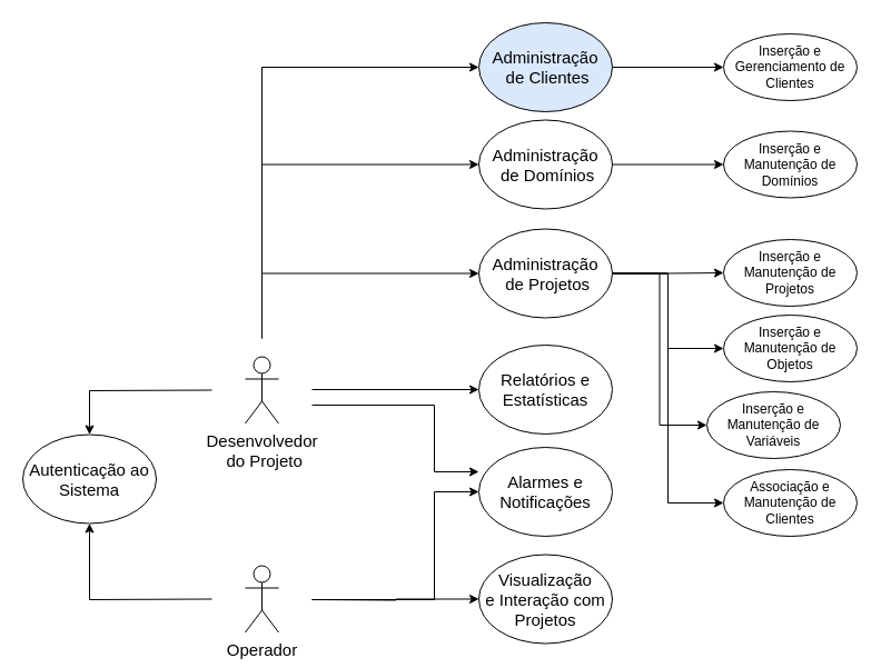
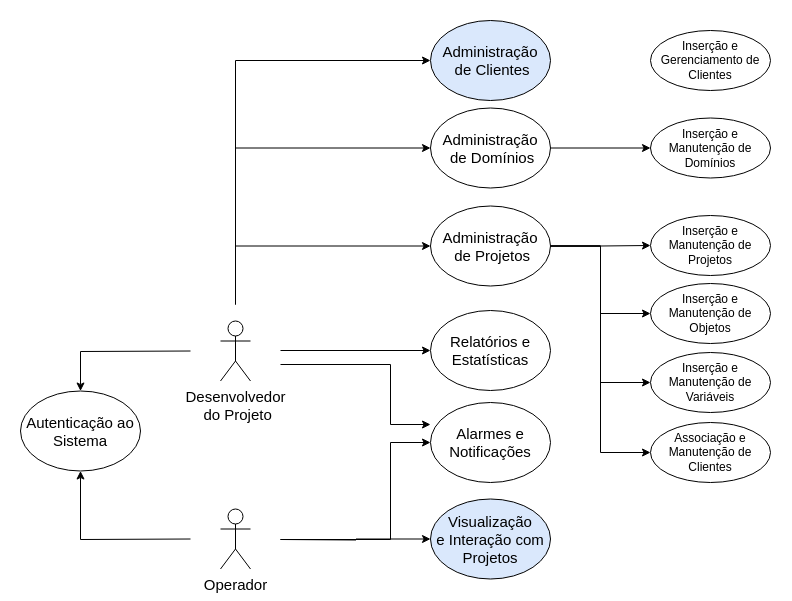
  <mxCell id="0" />
  <mxCell id="1" parent="0" />
  <mxCell id="2" value="&lt;font style=&quot;font-size: 15px&quot;&gt;Autenticação ao&lt;br&gt;Sistema&lt;/font&gt;&lt;br&gt;" style="ellipse;whiteSpace=wrap;html=1;" parent="1" vertex="1"><mxGeometry x="20" y="390.5" width="120" height="80" as="geometry" /></mxCell>
  <mxCell id="3" style="edgeStyle=orthogonalEdgeStyle;rounded=0;orthogonalLoop=1;jettySize=auto;html=1;entryX=0.5;entryY=0;entryDx=0;entryDy=0;" parent="1" target="2" edge="1"><mxGeometry relative="1" as="geometry"><mxPoint x="190" y="350.5" as="sourcePoint" /></mxGeometry></mxCell>
  <mxCell id="4" style="edgeStyle=orthogonalEdgeStyle;rounded=0;orthogonalLoop=1;jettySize=auto;html=1;entryX=0;entryY=0.5;entryDx=0;entryDy=0;" parent="1" target="18" edge="1"><mxGeometry relative="1" as="geometry"><mxPoint x="235" y="300.5" as="sourcePoint" /><Array as="points"><mxPoint x="235" y="245.5" /></Array></mxGeometry></mxCell>
  <mxCell id="5" style="edgeStyle=orthogonalEdgeStyle;rounded=0;orthogonalLoop=1;jettySize=auto;html=1;entryX=0;entryY=0.5;entryDx=0;entryDy=0;" parent="1" target="25" edge="1"><mxGeometry relative="1" as="geometry"><mxPoint x="235" y="304" as="sourcePoint" /><Array as="points"><mxPoint x="235" y="60" /></Array></mxGeometry></mxCell>
  <mxCell id="6" style="edgeStyle=orthogonalEdgeStyle;rounded=0;orthogonalLoop=1;jettySize=auto;html=1;entryX=0;entryY=0.5;entryDx=0;entryDy=0;" parent="1" target="28" edge="1"><mxGeometry relative="1" as="geometry"><mxPoint x="235" y="304" as="sourcePoint" /><Array as="points"><mxPoint x="235" y="148" /></Array></mxGeometry></mxCell>
  <mxCell id="7" style="edgeStyle=orthogonalEdgeStyle;rounded=0;orthogonalLoop=1;jettySize=auto;html=1;entryX=0;entryY=0.5;entryDx=0;entryDy=0;" parent="1" target="29" edge="1"><mxGeometry relative="1" as="geometry"><mxPoint x="280" y="350" as="sourcePoint" /><Array as="points"><mxPoint x="280" y="350" /></Array></mxGeometry></mxCell>
  <mxCell id="8" style="edgeStyle=orthogonalEdgeStyle;rounded=0;orthogonalLoop=1;jettySize=auto;html=1;" parent="1" edge="1"><mxGeometry relative="1" as="geometry"><mxPoint x="280" y="364" as="sourcePoint" /><Array as="points"><mxPoint x="390" y="364" /><mxPoint x="390" y="424" /><mxPoint x="430" y="424" /></Array><mxPoint x="430" y="424" as="targetPoint" /></mxGeometry></mxCell>
  <mxCell id="9" value="&lt;font style=&quot;font-size: 15px&quot;&gt;Desenvolvedor&lt;br&gt;&amp;nbsp;do Projeto&lt;/font&gt;" style="shape=umlActor;verticalLabelPosition=bottom;labelBackgroundColor=#ffffff;verticalAlign=top;html=1;outlineConnect=0;" parent="1" vertex="1"><mxGeometry x="220" y="320.5" width="30" height="60" as="geometry" /></mxCell>
  <mxCell id="10" style="edgeStyle=orthogonalEdgeStyle;rounded=0;orthogonalLoop=1;jettySize=auto;html=1;entryX=0.5;entryY=1;entryDx=0;entryDy=0;" parent="1" target="2" edge="1"><mxGeometry relative="1" as="geometry"><mxPoint x="190" y="538.5" as="sourcePoint" /><mxPoint x="80" y="499" as="targetPoint" /></mxGeometry></mxCell>
  <mxCell id="11" style="edgeStyle=orthogonalEdgeStyle;rounded=0;orthogonalLoop=1;jettySize=auto;html=1;" edge="1" parent="1" target="31"><mxGeometry relative="1" as="geometry"><mxPoint x="280" y="539" as="sourcePoint" /></mxGeometry></mxCell>
  <mxCell id="12" style="edgeStyle=orthogonalEdgeStyle;rounded=0;orthogonalLoop=1;jettySize=auto;html=1;entryX=0;entryY=0.5;entryDx=0;entryDy=0;" edge="1" parent="1" target="30"><mxGeometry relative="1" as="geometry"><mxPoint x="280" y="539" as="sourcePoint" /><Array as="points"><mxPoint x="390" y="539" /><mxPoint x="390" y="442" /></Array></mxGeometry></mxCell>
  <mxCell id="13" value="&lt;font style=&quot;font-size: 15px&quot;&gt;Operador&lt;/font&gt;" style="shape=umlActor;verticalLabelPosition=bottom;labelBackgroundColor=#ffffff;verticalAlign=top;html=1;outlineConnect=0;" parent="1" vertex="1"><mxGeometry x="220" y="508.5" width="30" height="60" as="geometry" /></mxCell>
  <mxCell id="14" style="edgeStyle=orthogonalEdgeStyle;rounded=0;orthogonalLoop=1;jettySize=auto;html=1;exitX=1;exitY=0.5;exitDx=0;exitDy=0;entryX=0;entryY=0.5;entryDx=0;entryDy=0;" parent="1" source="18" target="19" edge="1"><mxGeometry relative="1" as="geometry" /></mxCell>
  <mxCell id="15" style="edgeStyle=orthogonalEdgeStyle;rounded=0;orthogonalLoop=1;jettySize=auto;html=1;exitX=1;exitY=0.5;exitDx=0;exitDy=0;entryX=0;entryY=0.5;entryDx=0;entryDy=0;" parent="1" source="18" target="21" edge="1"><mxGeometry relative="1" as="geometry" /></mxCell>
  <mxCell id="16" style="edgeStyle=orthogonalEdgeStyle;rounded=0;orthogonalLoop=1;jettySize=auto;html=1;exitX=1;exitY=0.5;exitDx=0;exitDy=0;entryX=0;entryY=0.5;entryDx=0;entryDy=0;" parent="1" source="18" target="20" edge="1"><mxGeometry relative="1" as="geometry" /></mxCell>
  <mxCell id="17" style="edgeStyle=orthogonalEdgeStyle;rounded=0;orthogonalLoop=1;jettySize=auto;html=1;exitX=1;exitY=0.5;exitDx=0;exitDy=0;entryX=0;entryY=0.5;entryDx=0;entryDy=0;" parent="1" source="18" target="23" edge="1"><mxGeometry relative="1" as="geometry" /></mxCell>
  <mxCell id="18" value="&lt;font style=&quot;font-size: 15px&quot;&gt;Administração&lt;br&gt;&amp;nbsp;de Projetos&lt;/font&gt;" style="ellipse;whiteSpace=wrap;html=1;" parent="1" vertex="1"><mxGeometry x="430" y="205.5" width="120" height="80" as="geometry" /></mxCell>
  <mxCell id="19" value="Inserção e Manutenção de&lt;br&gt;Projetos" style="ellipse;whiteSpace=wrap;html=1;" parent="1" vertex="1"><mxGeometry x="650" y="215" width="120" height="60" as="geometry" /></mxCell>
  <mxCell id="20" value="Inserção e Manutenção de Objetos" style="ellipse;whiteSpace=wrap;html=1;" parent="1" vertex="1"><mxGeometry x="650" y="283" width="120" height="60" as="geometry" /></mxCell>
- <mxCell id="21" value="Inserção e Manutenção de Variáveis" style="ellipse;whiteSpace=wrap;html=1;" parent="1" vertex="1"><mxGeometry x="635" y="352" width="120" height="60" as="geometry" /></mxCell>
+ <mxCell id="21" value="Inserção e Manutenção de Variáveis" style="ellipse;whiteSpace=wrap;html=1;" parent="1" vertex="1"><mxGeometry x="650" y="352" width="120" height="60" as="geometry" /></mxCell>
  <mxCell id="22" value="Inserção e Manutenção de Domínios" style="ellipse;whiteSpace=wrap;html=1;" parent="1" vertex="1"><mxGeometry x="650" y="117.5" width="120" height="60" as="geometry" /></mxCell>
  <mxCell id="23" value="Associação e Manutenção de Clientes" style="ellipse;whiteSpace=wrap;html=1;" parent="1" vertex="1"><mxGeometry x="650" y="422" width="120" height="60" as="geometry" /></mxCell>
- <mxCell id="24" style="edgeStyle=orthogonalEdgeStyle;rounded=0;orthogonalLoop=1;jettySize=auto;html=1;exitX=1;exitY=0.5;exitDx=0;exitDy=0;entryX=0;entryY=0.5;entryDx=0;entryDy=0;" parent="1" source="25" target="26" edge="1"><mxGeometry relative="1" as="geometry" /></mxCell>
  <mxCell id="25" value="&lt;font style=&quot;font-size: 15px&quot;&gt;Administração&lt;br&gt;&amp;nbsp;de Clientes&lt;/font&gt;" style="ellipse;whiteSpace=wrap;html=1;fillColor=#dae8fc;" parent="1" vertex="1"><mxGeometry x="430" y="20" width="120" height="80" as="geometry" /></mxCell>
  <mxCell id="26" value="Inserção e Gerenciamento de Clientes" style="ellipse;whiteSpace=wrap;html=1;" parent="1" vertex="1"><mxGeometry x="650" y="30" width="120" height="60" as="geometry" /></mxCell>
  <mxCell id="27" style="edgeStyle=orthogonalEdgeStyle;rounded=0;orthogonalLoop=1;jettySize=auto;html=1;exitX=1;exitY=0.5;exitDx=0;exitDy=0;entryX=0;entryY=0.5;entryDx=0;entryDy=0;" parent="1" source="28" target="22" edge="1"><mxGeometry relative="1" as="geometry" /></mxCell>
  <mxCell id="28" value="&lt;font style=&quot;font-size: 15px&quot;&gt;Administração&lt;br&gt;&amp;nbsp;de Domínios&lt;/font&gt;" style="ellipse;whiteSpace=wrap;html=1;" parent="1" vertex="1"><mxGeometry x="430" y="107.5" width="120" height="80" as="geometry" /></mxCell>
  <mxCell id="29" value="&lt;span style=&quot;font-size: 15px&quot;&gt;Relatórios e Estatísticas&lt;/span&gt;&lt;br&gt;" style="ellipse;whiteSpace=wrap;html=1;" parent="1" vertex="1"><mxGeometry x="430" y="310" width="120" height="80" as="geometry" /></mxCell>
  <mxCell id="30" value="&lt;span style=&quot;font-size: 15px&quot;&gt;Alarmes e Notificações&lt;/span&gt;&lt;br&gt;" style="ellipse;whiteSpace=wrap;html=1;" parent="1" vertex="1"><mxGeometry x="430" y="402" width="120" height="80" as="geometry" /></mxCell>
- <mxCell id="31" value="&lt;font style=&quot;font-size: 15px&quot;&gt;Visualização&lt;br&gt;e Interação com Projetos&lt;/font&gt;" style="ellipse;whiteSpace=wrap;html=1;" vertex="1" parent="1"><mxGeometry x="430" y="498.5" width="120" height="80" as="geometry" /></mxCell>
+ <mxCell id="31" value="&lt;font style=&quot;font-size: 15px&quot;&gt;Visualização&lt;br&gt;e Interação com Projetos&lt;/font&gt;" style="ellipse;whiteSpace=wrap;html=1;fillColor=#dae8fc;" vertex="1" parent="1"><mxGeometry x="430" y="498.5" width="120" height="80" as="geometry" /></mxCell>
